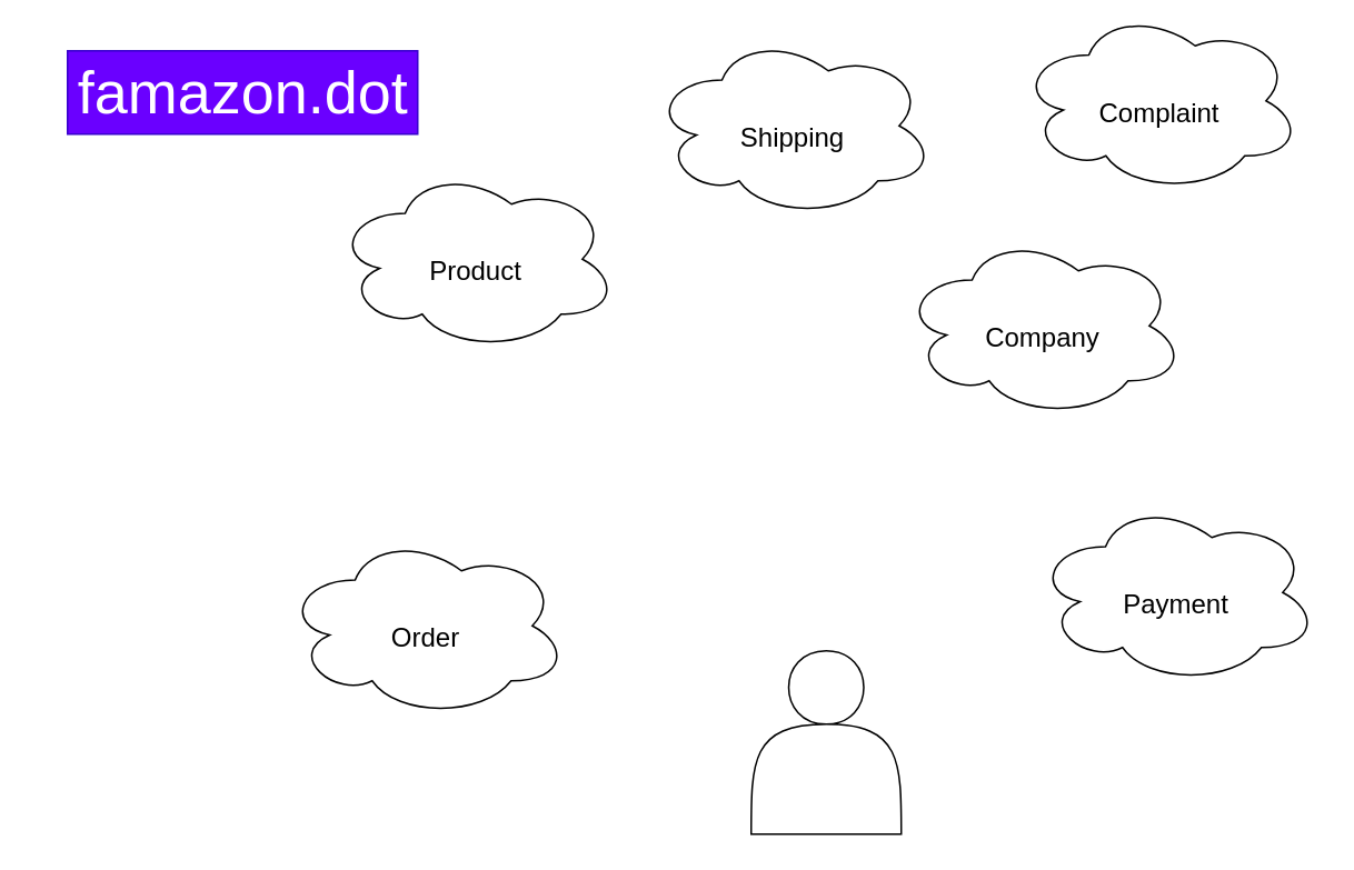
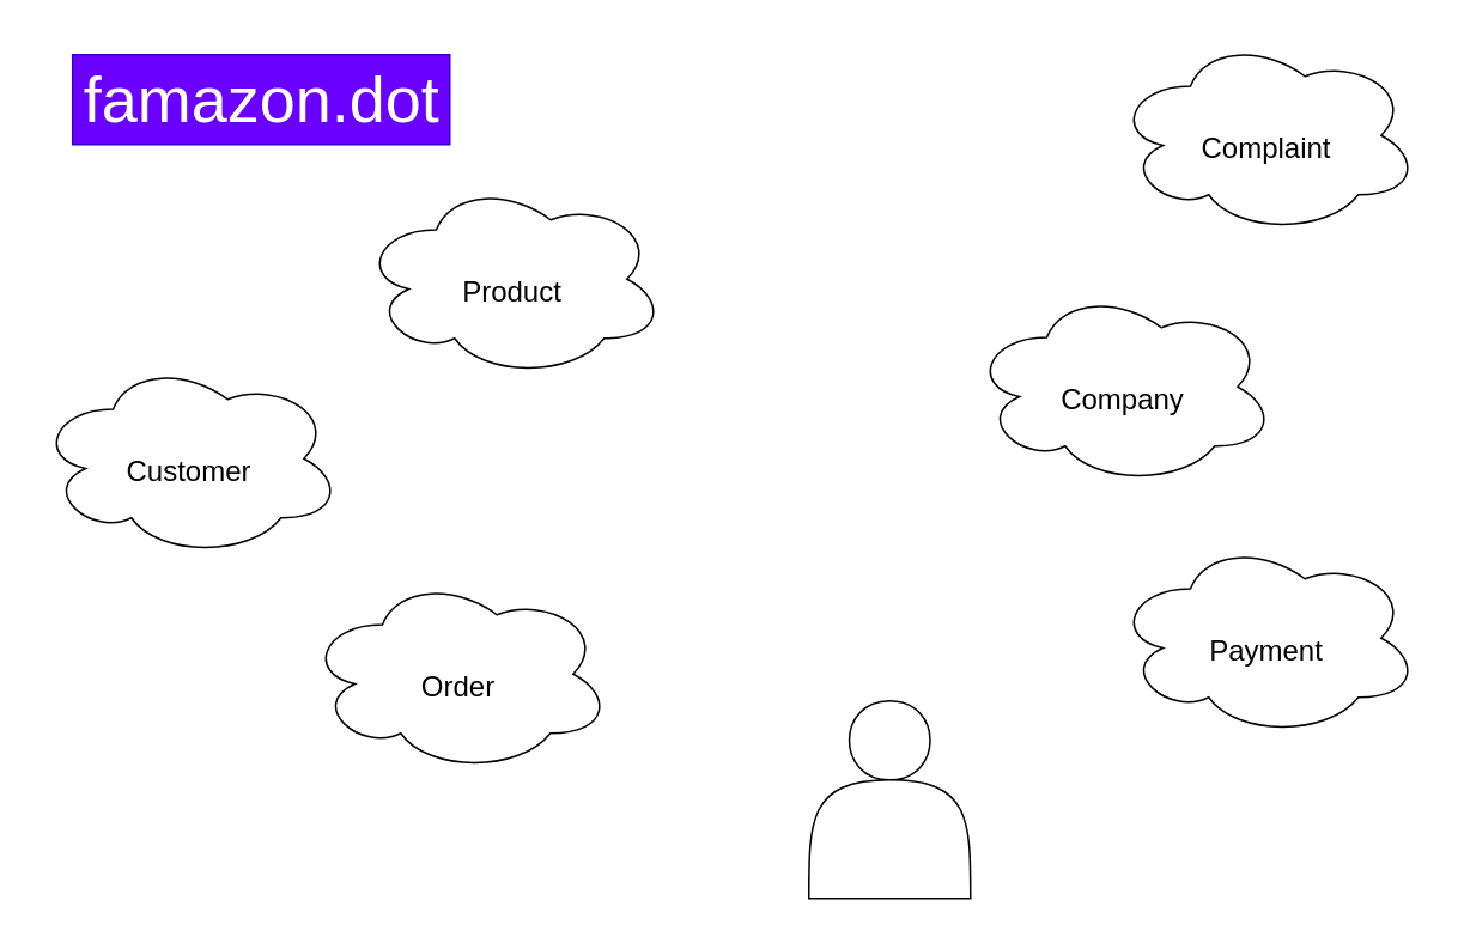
  <mxCell id="0" />
  <mxCell id="1" parent="0" />
  <mxCell id="2" value="" style="shape=actor;whiteSpace=wrap;html=1;" vertex="1" parent="1"><mxGeometry x="450" y="390" width="90" height="110" as="geometry" /></mxCell>
  <mxCell id="3" value="famazon.dot" style="text;html=1;align=center;verticalAlign=middle;resizable=0;points=[];autosize=1;fontSize=36;fillColor=#6a00ff;strokeColor=#3700CC;fontColor=#ffffff;" vertex="1" parent="1"><mxGeometry x="40" y="30" width="210" height="50" as="geometry" /></mxCell>
- <mxCell id="5" value="&lt;font style=&quot;font-size: 16px&quot;&gt;Company&lt;/font&gt;" style="ellipse;shape=cloud;whiteSpace=wrap;html=1;labelBackgroundColor=none;fontSize=36;" vertex="1" parent="1"><mxGeometry x="540" y="140" width="170" height="110" as="geometry" /></mxCell>
+ <mxCell id="4" value="&lt;font style=&quot;font-size: 16px&quot;&gt;Customer&lt;/font&gt;" style="ellipse;shape=cloud;whiteSpace=wrap;html=1;labelBackgroundColor=none;fontSize=36;" vertex="1" parent="1"><mxGeometry x="20" y="200" width="170" height="110" as="geometry" /></mxCell>
+ <mxCell id="5" value="&lt;font style=&quot;font-size: 16px&quot;&gt;Company&lt;/font&gt;" style="ellipse;shape=cloud;whiteSpace=wrap;html=1;labelBackgroundColor=none;fontSize=36;" vertex="1" parent="1"><mxGeometry x="540" y="160" width="170" height="110" as="geometry" /></mxCell>
  <mxCell id="6" value="&lt;font style=&quot;font-size: 16px&quot;&gt;Payment&lt;/font&gt;" style="ellipse;shape=cloud;whiteSpace=wrap;html=1;labelBackgroundColor=none;fontSize=36;" vertex="1" parent="1"><mxGeometry x="620" y="300" width="170" height="110" as="geometry" /></mxCell>
- <mxCell id="7" value="&lt;font style=&quot;font-size: 16px&quot;&gt;Complaint&lt;/font&gt;" style="ellipse;shape=cloud;whiteSpace=wrap;html=1;labelBackgroundColor=none;fontSize=36;" vertex="1" parent="1"><mxGeometry x="610" y="5" width="170" height="110" as="geometry" /></mxCell>
+ <mxCell id="7" value="&lt;font style=&quot;font-size: 16px&quot;&gt;Complaint&lt;/font&gt;" style="ellipse;shape=cloud;whiteSpace=wrap;html=1;labelBackgroundColor=none;fontSize=36;" vertex="1" parent="1"><mxGeometry x="620" y="20" width="170" height="110" as="geometry" /></mxCell>
  <mxCell id="8" value="&lt;font style=&quot;font-size: 16px&quot;&gt;Product&lt;/font&gt;" style="ellipse;shape=cloud;whiteSpace=wrap;html=1;labelBackgroundColor=none;fontSize=36;" vertex="1" parent="1"><mxGeometry x="200" y="100" width="170" height="110" as="geometry" /></mxCell>
  <mxCell id="9" value="&lt;font style=&quot;font-size: 16px&quot;&gt;Order&lt;/font&gt;" style="ellipse;shape=cloud;whiteSpace=wrap;html=1;labelBackgroundColor=none;fontSize=36;" vertex="1" parent="1"><mxGeometry x="170" y="320" width="170" height="110" as="geometry" /></mxCell>
- <mxCell id="10" value="&lt;font style=&quot;font-size: 16px&quot;&gt;Shipping&lt;/font&gt;" style="ellipse;shape=cloud;whiteSpace=wrap;html=1;labelBackgroundColor=none;fontSize=36;" vertex="1" parent="1"><mxGeometry x="390" y="20" width="170" height="110" as="geometry" /></mxCell>
